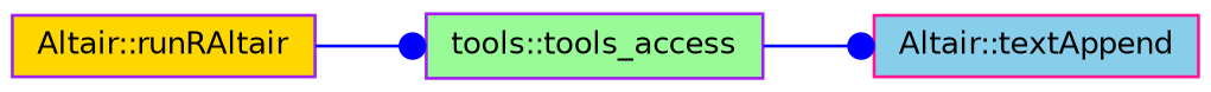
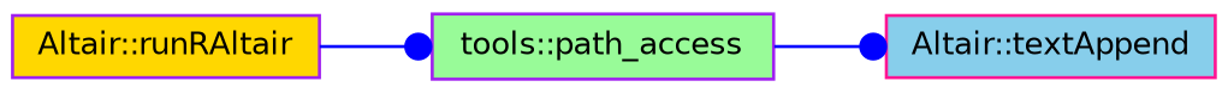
  digraph {
    rankdir=LR
    node [color=purple fontname=Helvetica fontsize=10 shape=record style=filled]
    edge [arrowhead=dot color=blue fontname=Helvetica fontsize=10 labelfontname=Helvetica labelfontsize=10 style=solid]
    n1 [fillcolor=gold fontcolor=black height=0.2 label="Altair::runRAltair" width=0.4]
-   n2 [fillcolor=palegreen height=0.2 label="tools::tools_access" width=0.4]
+   n2 [fillcolor=palegreen height=0.2 label="tools::path_access" width=0.4]
    n3 [color=deeppink fillcolor=skyblue height=0.2 label="Altair::textAppend" width=0.4]
    n1 -> n2
    n2 -> n3
  }
